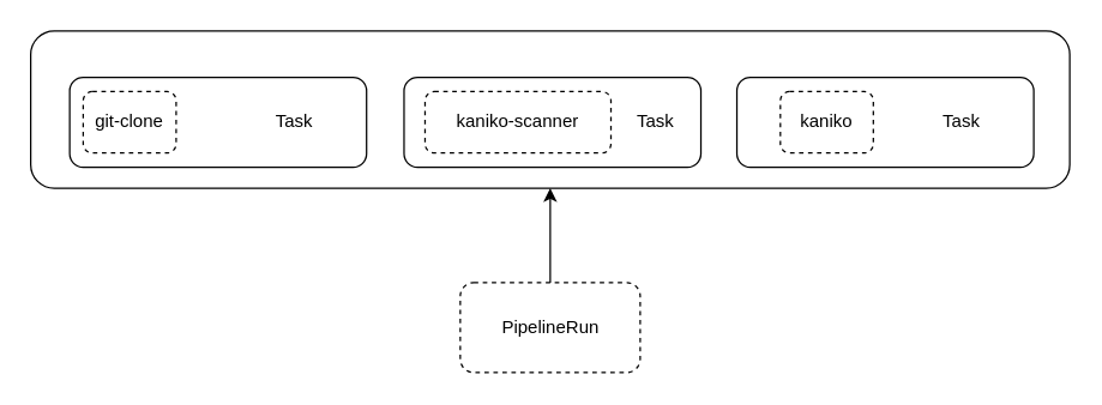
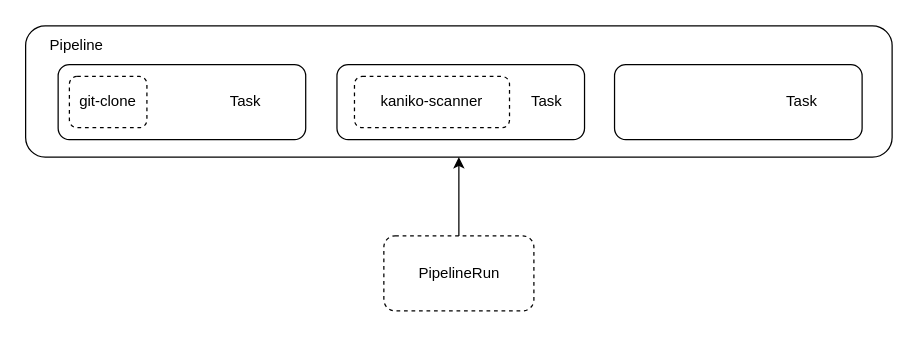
  <mxCell id="0" />
  <mxCell id="1" parent="0" />
  <mxCell id="2" value="" style="rounded=1;whiteSpace=wrap;html=1;fillColor=none;" vertex="1" parent="1"><mxGeometry x="20" y="20" width="693" height="105" as="geometry" /></mxCell>
  <mxCell id="3" value="" style="rounded=1;whiteSpace=wrap;html=1;fillColor=none;" vertex="1" parent="1"><mxGeometry x="46" y="51" width="198" height="60" as="geometry" /></mxCell>
  <mxCell id="4" value="Task" style="text;html=1;align=center;verticalAlign=middle;whiteSpace=wrap;rounded=0;" vertex="1" parent="1"><mxGeometry x="166" y="66" width="60" height="30" as="geometry" /></mxCell>
  <mxCell id="5" value="git-clone" style="rounded=1;whiteSpace=wrap;html=1;dashed=1;fillColor=none;" vertex="1" parent="1"><mxGeometry x="55" y="60.5" width="62" height="41" as="geometry" /></mxCell>
  <mxCell id="6" style="edgeStyle=orthogonalEdgeStyle;rounded=0;orthogonalLoop=1;jettySize=auto;html=1;entryX=0.5;entryY=1;entryDx=0;entryDy=0;" edge="1" parent="1" source="7" target="2"><mxGeometry relative="1" as="geometry"><mxPoint x="143" y="125" as="targetPoint" /></mxGeometry></mxCell>
  <mxCell id="7" value="PipelineRun" style="rounded=1;whiteSpace=wrap;html=1;fillColor=none;dashed=1;" vertex="1" parent="1"><mxGeometry x="306.5" y="188" width="120" height="60" as="geometry" /></mxCell>
+ <mxCell id="8" value="Pipeline" style="text;html=1;align=center;verticalAlign=middle;whiteSpace=wrap;rounded=0;" vertex="1" parent="1"><mxGeometry x="31" y="21" width="60" height="30" as="geometry" /></mxCell>
  <mxCell id="9" value="" style="rounded=1;whiteSpace=wrap;html=1;fillColor=none;" vertex="1" parent="1"><mxGeometry x="269" y="51" width="198" height="60" as="geometry" /></mxCell>
  <mxCell id="10" value="Task" style="text;html=1;align=center;verticalAlign=middle;whiteSpace=wrap;rounded=0;" vertex="1" parent="1"><mxGeometry x="407" y="66" width="60" height="30" as="geometry" /></mxCell>
  <mxCell id="11" value="kaniko-scanner" style="rounded=1;whiteSpace=wrap;html=1;dashed=1;fillColor=none;" vertex="1" parent="1"><mxGeometry x="283" y="60.5" width="124" height="41" as="geometry" /></mxCell>
  <mxCell id="12" value="" style="rounded=1;whiteSpace=wrap;html=1;fillColor=none;" vertex="1" parent="1"><mxGeometry x="491" y="51" width="198" height="60" as="geometry" /></mxCell>
  <mxCell id="13" value="Task" style="text;html=1;align=center;verticalAlign=middle;whiteSpace=wrap;rounded=0;" vertex="1" parent="1"><mxGeometry x="611" y="66" width="60" height="30" as="geometry" /></mxCell>
- <mxCell id="14" value="kaniko" style="rounded=1;whiteSpace=wrap;html=1;dashed=1;fillColor=none;" vertex="1" parent="1"><mxGeometry x="520" y="60.5" width="62" height="41" as="geometry" /></mxCell>
